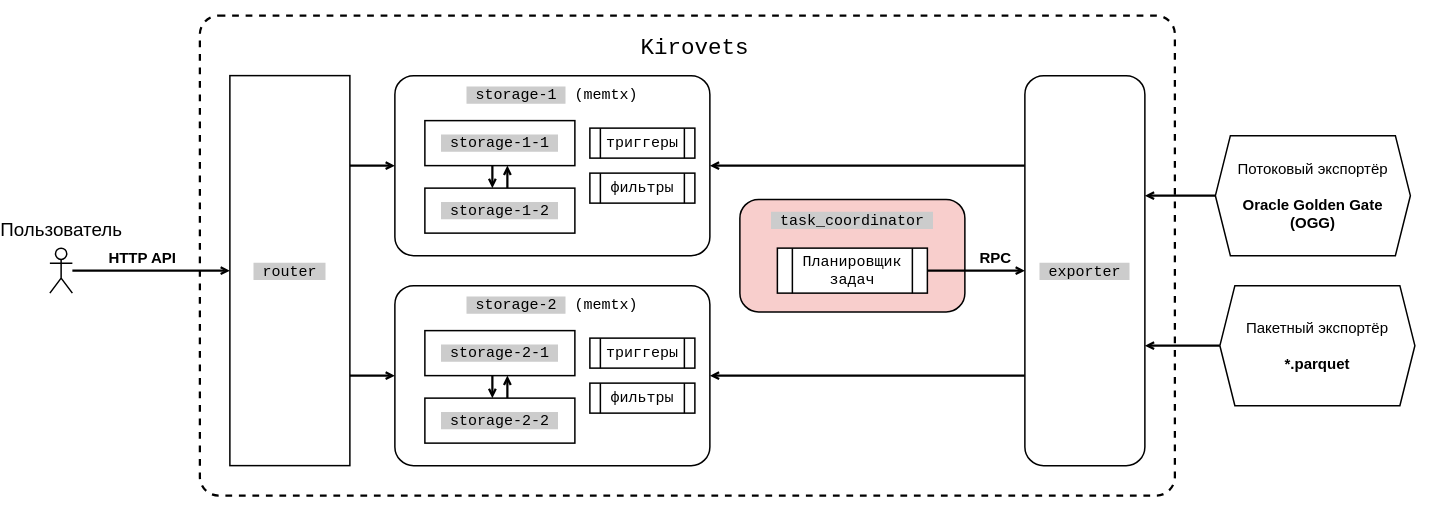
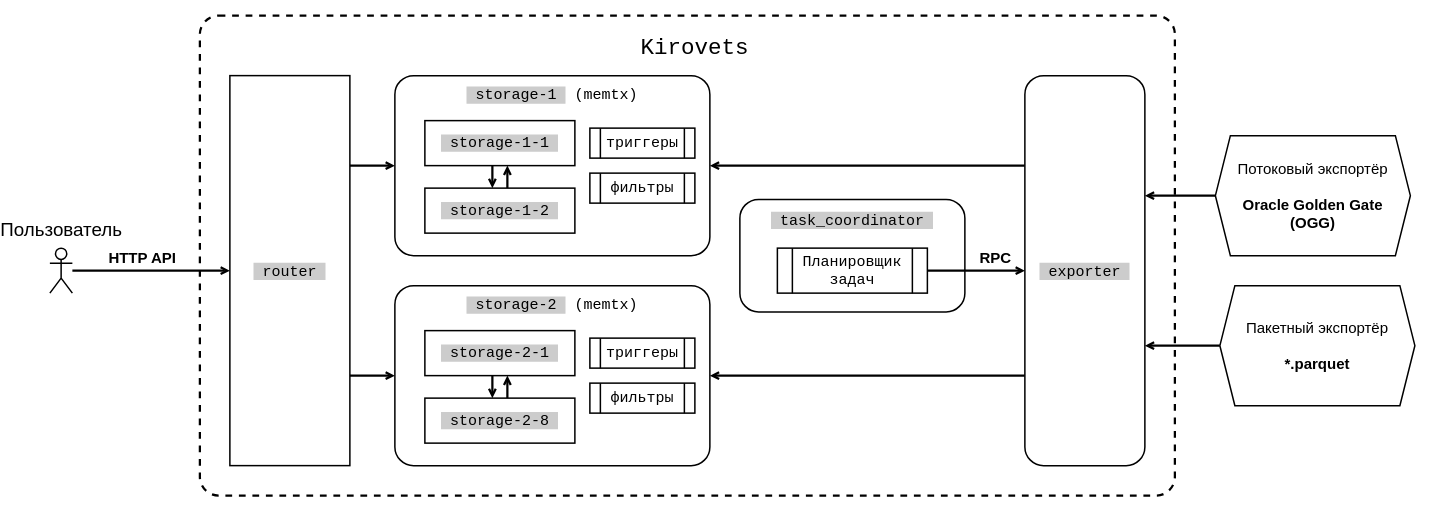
  <mxCell id="0" />
  <mxCell id="1" parent="0" />
  <mxCell id="2" value="Kirovets" style="rounded=1;whiteSpace=wrap;html=1;dashed=1;absoluteArcSize=1;arcSize=50;imageHeight=24;fillColor=none;align=center;fontSize=30;fontFamily=Courier New;verticalAlign=top;strokeWidth=3;spacing=20;spacingLeft=20;" parent="1" vertex="1"><mxGeometry x="220" y="20" width="1300" height="640" as="geometry" /></mxCell>
  <mxCell id="3" style="edgeStyle=orthogonalEdgeStyle;rounded=0;orthogonalLoop=1;jettySize=auto;html=1;flowAnimation=0;strokeColor=default;strokeWidth=3;align=center;verticalAlign=middle;fontFamily=Helvetica;fontSize=11;fontColor=default;labelBackgroundColor=default;endArrow=open;endFill=0;" parent="1" source="5" target="19" edge="1"><mxGeometry relative="1" as="geometry"><Array as="points"><mxPoint x="430" y="220" /><mxPoint x="430" y="220" /></Array></mxGeometry></mxCell>
  <mxCell id="4" style="edgeStyle=orthogonalEdgeStyle;rounded=0;orthogonalLoop=1;jettySize=auto;html=1;strokeColor=default;strokeWidth=3;align=center;verticalAlign=middle;fontFamily=Helvetica;fontSize=11;fontColor=default;labelBackgroundColor=default;endArrow=open;endFill=0;" parent="1" source="5" target="6" edge="1"><mxGeometry relative="1" as="geometry"><Array as="points"><mxPoint x="430" y="500" /><mxPoint x="430" y="500" /></Array></mxGeometry></mxCell>
  <mxCell id="5" value="&lt;font style=&quot;background-color: rgb(204, 204, 204);&quot; face=&quot;Courier New&quot;&gt;&amp;nbsp;router&amp;nbsp;&lt;/font&gt;" style="whiteSpace=wrap;html=1;fontSize=20;spacing=10;strokeWidth=2;absoluteArcSize=1;arcSize=50;rounded=0;" parent="1" vertex="1"><mxGeometry width="160" height="520" as="geometry" x="260" y="100" /></mxCell>
  <mxCell id="6" value="&lt;span style=&quot;background-color: rgb(204, 204, 204);&quot;&gt;&amp;nbsp;storage-2&amp;nbsp;&lt;/span&gt;&lt;span&gt; (memtx)&lt;/span&gt;" style="rounded=1;whiteSpace=wrap;html=1;labelPosition=center;verticalLabelPosition=middle;align=center;verticalAlign=top;fontFamily=Courier New;fontSize=20;spacing=10;strokeWidth=2;absoluteArcSize=1;arcSize=50;" parent="1" vertex="1"><mxGeometry x="480" y="380" width="420" height="240" as="geometry" /></mxCell>
  <mxCell id="7" style="edgeStyle=orthogonalEdgeStyle;rounded=0;orthogonalLoop=1;jettySize=auto;html=1;endArrow=open;endFill=0;strokeWidth=3;" parent="1" edge="1"><mxGeometry relative="1" as="geometry"><mxPoint x="610" y="500" as="sourcePoint" /><mxPoint x="610" y="530" as="targetPoint" /></mxGeometry></mxCell>
  <mxCell id="8" value="&lt;span style=&quot;background-color: rgb(204, 204, 204);&quot;&gt;&amp;nbsp;storage-2-1&amp;nbsp;&lt;/span&gt;" style="rounded=0;whiteSpace=wrap;html=1;fontFamily=Courier New;fontSize=20;strokeColor=default;align=center;verticalAlign=middle;fontColor=default;fillColor=default;strokeWidth=2;" parent="1" vertex="1"><mxGeometry x="520" y="440" width="200" height="60" as="geometry" /></mxCell>
  <mxCell id="9" style="edgeStyle=orthogonalEdgeStyle;rounded=0;orthogonalLoop=1;jettySize=auto;html=1;endArrow=open;endFill=0;strokeWidth=3;" parent="1" edge="1"><mxGeometry relative="1" as="geometry"><mxPoint x="630" y="530" as="sourcePoint" /><mxPoint x="630" y="500" as="targetPoint" /></mxGeometry></mxCell>
- <mxCell id="10" value="&lt;span style=&quot;background-color: rgb(204, 204, 204);&quot;&gt;&amp;nbsp;storage-2-2&amp;nbsp;&lt;/span&gt;" style="rounded=0;whiteSpace=wrap;html=1;fontFamily=Courier New;fontSize=20;strokeColor=default;align=center;verticalAlign=middle;fontColor=default;fillColor=default;strokeWidth=2;" parent="1" vertex="1"><mxGeometry x="520" y="530" width="200" height="60" as="geometry" /></mxCell>
+ <mxCell id="10" value="&lt;span style=&quot;background-color: rgb(204, 204, 204);&quot;&gt;&amp;nbsp;storage-2-8&amp;nbsp;&lt;/span&gt;" style="rounded=0;whiteSpace=wrap;html=1;fontFamily=Courier New;fontSize=20;strokeColor=default;align=center;verticalAlign=middle;fontColor=default;fillColor=default;strokeWidth=2;" parent="1" vertex="1"><mxGeometry x="520" y="530" width="200" height="60" as="geometry" /></mxCell>
  <mxCell id="11" style="edgeStyle=orthogonalEdgeStyle;rounded=0;orthogonalLoop=1;jettySize=auto;html=1;strokeColor=default;strokeWidth=3;align=center;verticalAlign=middle;fontFamily=Helvetica;fontSize=11;fontColor=default;labelBackgroundColor=default;endArrow=open;endFill=0;" parent="1" source="13" target="19" edge="1"><mxGeometry relative="1" as="geometry"><Array as="points"><mxPoint x="1290" y="220" /><mxPoint x="1290" y="220" /></Array></mxGeometry></mxCell>
  <mxCell id="12" style="edgeStyle=orthogonalEdgeStyle;rounded=0;orthogonalLoop=1;jettySize=auto;html=1;strokeColor=default;strokeWidth=3;align=center;verticalAlign=middle;fontFamily=Helvetica;fontSize=11;fontColor=default;labelBackgroundColor=default;endArrow=open;endFill=0;" parent="1" source="13" target="6" edge="1"><mxGeometry relative="1" as="geometry"><Array as="points"><mxPoint x="1290" y="500" /><mxPoint x="1290" y="500" /></Array></mxGeometry></mxCell>
  <mxCell id="13" value="&lt;font style=&quot;background-color: rgb(204, 204, 204);&quot; face=&quot;Courier New&quot;&gt;&amp;nbsp;exporter&amp;nbsp;&lt;/font&gt;" style="rounded=1;whiteSpace=wrap;html=1;fontSize=20;spacing=10;strokeWidth=2;verticalAlign=middle;absoluteArcSize=1;arcSize=50;" parent="1" vertex="1"><mxGeometry x="1320" width="160" height="520" as="geometry" y="100" /></mxCell>
  <mxCell id="14" value="HTTP API" style="edgeStyle=orthogonalEdgeStyle;rounded=0;orthogonalLoop=1;jettySize=auto;html=1;verticalAlign=bottom;fontSize=20;align=center;spacing=5;spacingRight=25;spacingLeft=0;strokeWidth=3;endArrow=open;endFill=0;fontStyle=1" parent="1" source="15" target="5" edge="1"><mxGeometry x="0.004" relative="1" as="geometry"><mxPoint as="offset" /></mxGeometry></mxCell>
  <mxCell id="15" value="Пользователь" style="shape=umlActor;verticalLabelPosition=top;verticalAlign=bottom;html=1;outlineConnect=0;labelPosition=center;align=center;fontSize=25;spacing=10;strokeWidth=2;" parent="1" vertex="1"><mxGeometry x="20" y="330" width="30" height="60" as="geometry" /></mxCell>
- <mxCell id="16" value="&lt;font style=&quot;background-color: rgb(204, 204, 204);&quot; face=&quot;Courier New&quot;&gt;&amp;nbsp;task_coordinator&amp;nbsp;&lt;/font&gt;" style="rounded=1;whiteSpace=wrap;html=1;fontSize=20;spacing=10;strokeWidth=2;verticalAlign=top;absoluteArcSize=1;arcSize=50;fillColor=#f8cecc;" parent="1" vertex="1"><mxGeometry x="940" y="265" width="300" height="150" as="geometry" /></mxCell>
+ <mxCell id="16" value="&lt;font style=&quot;background-color: rgb(204, 204, 204);&quot; face=&quot;Courier New&quot;&gt;&amp;nbsp;task_coordinator&amp;nbsp;&lt;/font&gt;" style="rounded=1;whiteSpace=wrap;html=1;fontSize=20;spacing=10;strokeWidth=2;verticalAlign=top;absoluteArcSize=1;arcSize=50;" parent="1" vertex="1"><mxGeometry x="940" y="265" width="300" height="150" as="geometry" /></mxCell>
  <mxCell id="17" value="RPC" style="edgeStyle=orthogonalEdgeStyle;rounded=0;orthogonalLoop=1;jettySize=auto;html=1;strokeColor=default;strokeWidth=3;align=left;verticalAlign=bottom;fontFamily=Helvetica;fontSize=20;fontColor=default;labelBackgroundColor=default;endArrow=open;endFill=0;spacing=5;fontStyle=1" parent="1" source="18" target="13" edge="1"><mxGeometry x="-0.005" relative="1" as="geometry"><mxPoint as="offset" /></mxGeometry></mxCell>
  <mxCell id="18" value="Планировщик&lt;div&gt;задач&lt;/div&gt;" style="shape=process;whiteSpace=wrap;html=1;backgroundOutline=1;fontSize=20;strokeWidth=2;fontFamily=Courier New;" parent="1" vertex="1"><mxGeometry x="990" y="330" width="200" height="60" as="geometry" /></mxCell>
  <mxCell id="19" value="&lt;span style=&quot;background-color: rgb(204, 204, 204);&quot;&gt;&amp;nbsp;storage-1&amp;nbsp;&lt;/span&gt;&lt;span&gt;&amp;nbsp;(memtx)&lt;/span&gt;" style="rounded=1;whiteSpace=wrap;html=1;labelPosition=center;verticalLabelPosition=middle;align=center;verticalAlign=top;fontFamily=Courier New;fontSize=20;spacing=10;strokeWidth=2;absoluteArcSize=1;arcSize=50;" parent="1" vertex="1"><mxGeometry x="480" width="420" height="240" as="geometry" y="100" /></mxCell>
  <mxCell id="20" style="edgeStyle=orthogonalEdgeStyle;rounded=0;orthogonalLoop=1;jettySize=auto;html=1;endArrow=open;endFill=0;strokeWidth=3;" parent="1" edge="1"><mxGeometry relative="1" as="geometry"><mxPoint x="610" y="220" as="sourcePoint" /><mxPoint x="610" y="250" as="targetPoint" /></mxGeometry></mxCell>
  <mxCell id="21" value="&lt;span style=&quot;background-color: rgb(204, 204, 204);&quot;&gt;&amp;nbsp;storage-1-1&amp;nbsp;&lt;/span&gt;" style="rounded=0;whiteSpace=wrap;html=1;fontFamily=Courier New;fontSize=20;strokeColor=default;align=center;verticalAlign=middle;fontColor=default;fillColor=default;strokeWidth=2;" parent="1" vertex="1"><mxGeometry x="520" y="160" width="200" height="60" as="geometry" /></mxCell>
  <mxCell id="22" style="edgeStyle=orthogonalEdgeStyle;rounded=0;orthogonalLoop=1;jettySize=auto;html=1;endArrow=open;endFill=0;strokeWidth=3;" parent="1" edge="1"><mxGeometry relative="1" as="geometry"><mxPoint x="630" y="250" as="sourcePoint" /><mxPoint x="630" y="220" as="targetPoint" /></mxGeometry></mxCell>
  <mxCell id="23" value="&lt;span style=&quot;background-color: rgb(204, 204, 204);&quot;&gt;&amp;nbsp;storage-1-2&amp;nbsp;&lt;/span&gt;" style="rounded=0;whiteSpace=wrap;html=1;fontFamily=Courier New;fontSize=20;strokeColor=default;align=center;verticalAlign=middle;fontColor=default;fillColor=default;strokeWidth=2;" parent="1" vertex="1"><mxGeometry x="520" y="250" width="200" height="60" as="geometry" /></mxCell>
  <mxCell id="24" style="edgeStyle=orthogonalEdgeStyle;rounded=0;orthogonalLoop=1;jettySize=auto;html=1;strokeColor=default;strokeWidth=3;align=center;verticalAlign=middle;fontFamily=Helvetica;fontSize=11;fontColor=default;labelBackgroundColor=default;endArrow=open;endFill=0;" parent="1" source="25" edge="1"><mxGeometry relative="1" as="geometry"><mxPoint x="1480" y="260" as="targetPoint" /><Array as="points"><mxPoint x="1510" y="260" /><mxPoint x="1510" y="260" /></Array></mxGeometry></mxCell>
  <mxCell id="25" value="&lt;span style=&quot;font-size: 20px;&quot;&gt;Потоковый&amp;nbsp;&lt;/span&gt;&lt;span style=&quot;font-size: 20px; background-color: transparent; color: light-dark(rgb(0, 0, 0), rgb(255, 255, 255));&quot;&gt;экспортёр&lt;/span&gt;&lt;div style=&quot;font-size: 20px;&quot;&gt;&lt;br&gt;&lt;/div&gt;&lt;div style=&quot;font-size: 20px;&quot;&gt;&lt;span style=&quot;font-weight: 700;&quot;&gt;Oracle Golden Gate&lt;/span&gt;&lt;/div&gt;&lt;div style=&quot;font-size: 20px;&quot;&gt;&lt;span style=&quot;font-weight: 700;&quot;&gt;(OGG)&lt;/span&gt;&lt;/div&gt;" style="shape=hexagon;perimeter=hexagonPerimeter2;whiteSpace=wrap;html=1;fixedSize=1;strokeWidth=2;" parent="1" vertex="1"><mxGeometry x="1574" y="180" width="260" height="160" as="geometry" /></mxCell>
  <mxCell id="26" style="edgeStyle=orthogonalEdgeStyle;rounded=0;orthogonalLoop=1;jettySize=auto;html=1;strokeColor=default;strokeWidth=3;align=center;verticalAlign=middle;fontFamily=Helvetica;fontSize=11;fontColor=default;labelBackgroundColor=default;endArrow=open;endFill=0;" parent="1" source="27" edge="1"><mxGeometry relative="1" as="geometry"><mxPoint x="1480" y="460" as="targetPoint" /><Array as="points"><mxPoint x="1500" y="460" /><mxPoint x="1500" y="460" /></Array></mxGeometry></mxCell>
  <mxCell id="27" value="&lt;span style=&quot;font-size: 20px;&quot;&gt;Пакетный&amp;nbsp;&lt;/span&gt;&lt;span style=&quot;font-size: 20px; background-color: transparent; color: light-dark(rgb(0, 0, 0), rgb(255, 255, 255));&quot;&gt;экспортёр&lt;/span&gt;&lt;div style=&quot;font-size: 20px;&quot;&gt;&lt;br&gt;&lt;/div&gt;&lt;div style=&quot;font-size: 20px;&quot;&gt;&lt;b&gt;*.parquet&lt;/b&gt;&lt;/div&gt;" style="shape=hexagon;perimeter=hexagonPerimeter2;whiteSpace=wrap;html=1;fixedSize=1;strokeWidth=2;" parent="1" vertex="1"><mxGeometry x="1580" y="380" width="260" height="160" as="geometry" /></mxCell>
  <mxCell id="28" value="&lt;font style=&quot;font-size: 20px;&quot;&gt;триггеры&lt;/font&gt;" style="shape=process;whiteSpace=wrap;html=1;backgroundOutline=1;strokeWidth=2;fontFamily=Courier New;" vertex="1" parent="1"><mxGeometry x="740" y="170" width="140" height="40" as="geometry" /></mxCell>
  <mxCell id="29" value="&lt;font style=&quot;font-size: 20px;&quot;&gt;фильтры&lt;/font&gt;" style="shape=process;whiteSpace=wrap;html=1;backgroundOutline=1;strokeWidth=2;fontFamily=Courier New;" vertex="1" parent="1"><mxGeometry x="740" y="230" width="140" height="40" as="geometry" /></mxCell>
  <mxCell id="30" style="edgeStyle=orthogonalEdgeStyle;rounded=0;orthogonalLoop=1;jettySize=auto;html=1;exitX=0.5;exitY=1;exitDx=0;exitDy=0;" edge="1" parent="1" source="29" target="29"><mxGeometry relative="1" as="geometry" /></mxCell>
  <mxCell id="31" value="&lt;font style=&quot;font-size: 20px;&quot;&gt;триггеры&lt;/font&gt;" style="shape=process;whiteSpace=wrap;html=1;backgroundOutline=1;strokeWidth=2;fontFamily=Courier New;" vertex="1" parent="1"><mxGeometry x="740" y="450" width="140" height="40" as="geometry" /></mxCell>
  <mxCell id="32" value="&lt;font style=&quot;font-size: 20px;&quot;&gt;фильтры&lt;/font&gt;" style="shape=process;whiteSpace=wrap;html=1;backgroundOutline=1;strokeWidth=2;fontFamily=Courier New;" vertex="1" parent="1"><mxGeometry x="740" y="510" width="140" height="40" as="geometry" /></mxCell>
